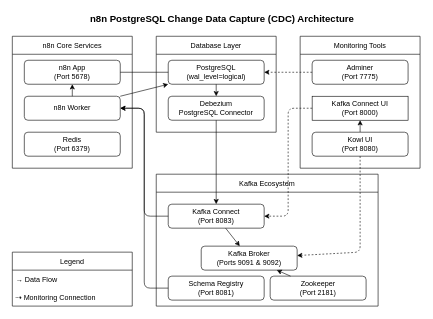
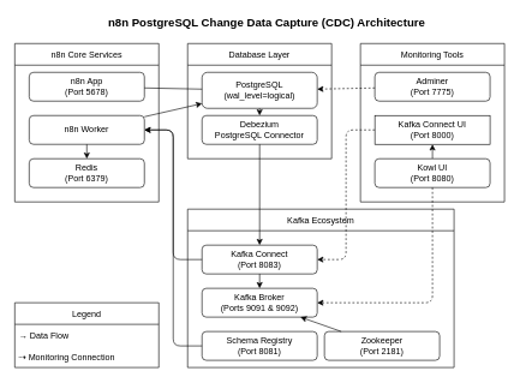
  <mxCell id="0" />
  <mxCell id="1" parent="0" />
  <mxCell id="2" value="n8n Core Services" style="swimlane;fontStyle=0;horizontal=1;startSize=30;horizontalStack=0;resizeParent=0;resizeLast=0;collapsible=1;marginBottom=0;" parent="1" vertex="1"><mxGeometry x="20" y="60" width="200" height="220" as="geometry" /></mxCell>
  <mxCell id="3" value="n8n App&#10;(Port 5678)" style="rounded=1;whiteSpace=wrap;html=1;" parent="2" vertex="1"><mxGeometry x="20" y="40" width="160" height="40" as="geometry" /></mxCell>
  <mxCell id="4" value="n8n Worker" style="rounded=1;whiteSpace=wrap;html=1;" parent="2" vertex="1"><mxGeometry x="20" y="100" width="160" height="40" as="geometry" /></mxCell>
  <mxCell id="5" value="Redis&#10;(Port 6379)" style="rounded=1;whiteSpace=wrap;html=1;" parent="2" vertex="1"><mxGeometry x="20" y="160" width="160" height="40" as="geometry" /></mxCell>
  <mxCell id="6" value="Database Layer" style="swimlane;fontStyle=0;horizontal=1;startSize=30;horizontalStack=0;resizeParent=0;resizeLast=0;collapsible=1;marginBottom=0;" parent="1" vertex="1"><mxGeometry x="260" y="60" width="200" height="160" as="geometry" /></mxCell>
- <mxCell id="7" value="PostgreSQL&#10;(wal_level=logical)" style="rounded=1;whiteSpace=wrap;html=1;" parent="6" vertex="1"><mxGeometry x="20" y="40" width="160" height="40" as="geometry" /></mxCell>
+ <mxCell id="7" value="PostgreSQL&#10;(wal_level=logical)" style="rounded=1;whiteSpace=wrap;html=1;" parent="6" vertex="1"><mxGeometry x="20" y="40" width="160" height="50" as="geometry" /></mxCell>
  <mxCell id="8" value="Debezium&#10;PostgreSQL Connector" style="rounded=1;whiteSpace=wrap;html=1;" parent="6" vertex="1"><mxGeometry x="20" y="100" width="160" height="40" as="geometry" /></mxCell>
  <mxCell id="9" value="" style="endArrow=classic;html=1;" parent="6" source="7" target="8" edge="1"><mxGeometry width="50" height="50" relative="1" as="geometry"><Array as="points" /></mxGeometry></mxCell>
  <mxCell id="10" value="Kafka Ecosystem" style="swimlane;fontStyle=0;horizontal=1;startSize=30;horizontalStack=0;resizeParent=0;resizeLast=0;collapsible=1;marginBottom=0;" parent="1" vertex="1"><mxGeometry x="260" y="290" width="370" height="220" as="geometry"><mxRectangle x="560" y="40" width="130" height="30" as="alternateBounds" /></mxGeometry></mxCell>
  <mxCell id="11" value="Kafka Connect&#10;(Port 8083)" style="rounded=1;whiteSpace=wrap;html=1;" parent="10" vertex="1"><mxGeometry x="20" y="50" width="160" height="40" as="geometry" /></mxCell>
- <mxCell id="12" value="Kafka Broker&#10;(Ports 9091 &amp; 9092)" style="rounded=1;whiteSpace=wrap;html=1;" parent="10" vertex="1"><mxGeometry x="75" y="120" width="160" height="40" as="geometry" /></mxCell>
+ <mxCell id="12" value="Kafka Broker&#10;(Ports 9091 &amp; 9092)" style="rounded=1;whiteSpace=wrap;html=1;" parent="10" vertex="1"><mxGeometry x="20" y="110" width="160" height="40" as="geometry" /></mxCell>
  <mxCell id="13" value="Zookeeper&#10;(Port 2181)" style="rounded=1;whiteSpace=wrap;html=1;" parent="10" vertex="1"><mxGeometry x="190" y="170" width="160" height="40" as="geometry" /></mxCell>
  <mxCell id="14" value="Schema Registry&#10;(Port 8081)" style="rounded=1;whiteSpace=wrap;html=1;" parent="10" vertex="1"><mxGeometry x="20" y="170" width="160" height="40" as="geometry" /></mxCell>
  <mxCell id="15" value="Monitoring Tools" style="swimlane;fontStyle=0;horizontal=1;startSize=30;horizontalStack=0;resizeParent=0;resizeLast=0;collapsible=1;marginBottom=0;" parent="1" vertex="1"><mxGeometry x="500" y="60" width="200" height="220" as="geometry"><mxRectangle x="300" y="270" width="130" height="30" as="alternateBounds" /></mxGeometry></mxCell>
  <mxCell id="16" value="Adminer&#10;(Port 7775)" style="rounded=1;whiteSpace=wrap;html=1;" parent="15" vertex="1"><mxGeometry x="20" y="40" width="160" height="40" as="geometry" /></mxCell>
  <mxCell id="17" value="Kafka Connect UI&#10;(Port 8000)" style="whiteSpace=wrap;html=1;rounded=0;" parent="15" vertex="1"><mxGeometry x="20" y="100" width="160" height="40" as="geometry" /></mxCell>
  <mxCell id="18" value="" style="edgeStyle=none;html=1;" edge="1" parent="15" source="19" target="17"><mxGeometry relative="1" as="geometry" /></mxCell>
  <mxCell id="19" value="Kowl UI&#10;(Port 8080)" style="rounded=1;whiteSpace=wrap;html=1;" parent="15" vertex="1"><mxGeometry x="20" y="160" width="160" height="40" as="geometry" /></mxCell>
  <mxCell id="20" value="" style="endArrow=none;html=1;" parent="1" source="3" target="7" edge="1"><mxGeometry width="50" height="50" relative="1" as="geometry" /></mxCell>
  <mxCell id="21" value="" style="endArrow=classic;html=1;" parent="1" source="4" target="7" edge="1"><mxGeometry width="50" height="50" relative="1" as="geometry" /></mxCell>
  <mxCell id="22" value="" style="endArrow=classic;html=1;" parent="1" source="13" target="12" edge="1"><mxGeometry width="50" height="50" relative="1" as="geometry" /></mxCell>
  <mxCell id="23" value="" style="endArrow=classic;html=1;" parent="1" source="11" target="12" edge="1"><mxGeometry width="50" height="50" relative="1" as="geometry" /></mxCell>
- <mxCell id="24" value="" style="endArrow=classic;html=1;" parent="1" source="4" target="3" edge="1"><mxGeometry width="50" height="50" relative="1" as="geometry" /></mxCell>
+ <mxCell id="24" value="" style="endArrow=classic;html=1;" parent="1" source="4" target="5" edge="1"><mxGeometry width="50" height="50" relative="1" as="geometry" /></mxCell>
  <mxCell id="25" value="" style="endArrow=classic;html=1;dashed=1;" parent="1" source="19" target="12" edge="1"><mxGeometry width="50" height="50" relative="1" as="geometry"><Array as="points"><mxPoint x="600" y="420" /></Array></mxGeometry></mxCell>
  <mxCell id="26" value="" style="endArrow=classic;html=1;dashed=1;" parent="1" source="16" target="7" edge="1"><mxGeometry width="50" height="50" relative="1" as="geometry" /></mxCell>
  <mxCell id="27" value="" style="endArrow=classic;html=1;dashed=1;exitX=0;exitY=0.5;exitDx=0;exitDy=0;" parent="1" source="17" target="11" edge="1"><mxGeometry width="50" height="50" relative="1" as="geometry"><Array as="points"><mxPoint x="480" y="180" /><mxPoint x="480" y="360" /></Array></mxGeometry></mxCell>
  <mxCell id="28" value="n8n PostgreSQL Change Data Capture (CDC) Architecture" style="text;html=1;strokeColor=none;fillColor=none;align=center;verticalAlign=middle;whiteSpace=wrap;rounded=0;fontSize=16;fontStyle=1" parent="1" vertex="1"><mxGeometry x="120" y="20" width="500" height="20" as="geometry" /></mxCell>
  <mxCell id="29" value="Legend" style="swimlane;fontStyle=0;horizontal=1;startSize=30;horizontalStack=0;resizeParent=0;resizeLast=0;collapsible=1;marginBottom=0;" parent="1" vertex="1"><mxGeometry x="20" y="420" width="200" height="90" as="geometry" /></mxCell>
  <mxCell id="30" value="→ Data Flow" style="text;strokeColor=none;fillColor=none;align=left;verticalAlign=middle;spacingLeft=4;spacingRight=4;overflow=hidden;points=[[0,0.5],[1,0.5]];portConstraint=eastwest;rotatable=0;" parent="29" vertex="1"><mxGeometry y="30" width="200" height="30" as="geometry" /></mxCell>
  <mxCell id="31" value="⇢ Monitoring Connection" style="text;strokeColor=none;fillColor=none;align=left;verticalAlign=middle;spacingLeft=4;spacingRight=4;overflow=hidden;points=[[0,0.5],[1,0.5]];portConstraint=eastwest;rotatable=0;" parent="29" vertex="1"><mxGeometry y="60" width="200" height="30" as="geometry" /></mxCell>
  <mxCell id="32" value="" style="endArrow=classic;html=1;" parent="1" source="8" target="11" edge="1"><mxGeometry width="50" height="50" relative="1" as="geometry" /></mxCell>
  <mxCell id="33" style="edgeStyle=none;html=1;entryX=1;entryY=0.5;entryDx=0;entryDy=0;" edge="1" parent="1" source="14" target="4"><mxGeometry relative="1" as="geometry"><Array as="points"><mxPoint x="240" y="480" /><mxPoint x="240" y="180" /></Array></mxGeometry></mxCell>
  <mxCell id="34" style="edgeStyle=none;html=1;entryX=1;entryY=0.5;entryDx=0;entryDy=0;" edge="1" parent="1" source="11" target="4"><mxGeometry relative="1" as="geometry"><Array as="points"><mxPoint x="240" y="360" /><mxPoint x="240" y="180" /></Array></mxGeometry></mxCell>
